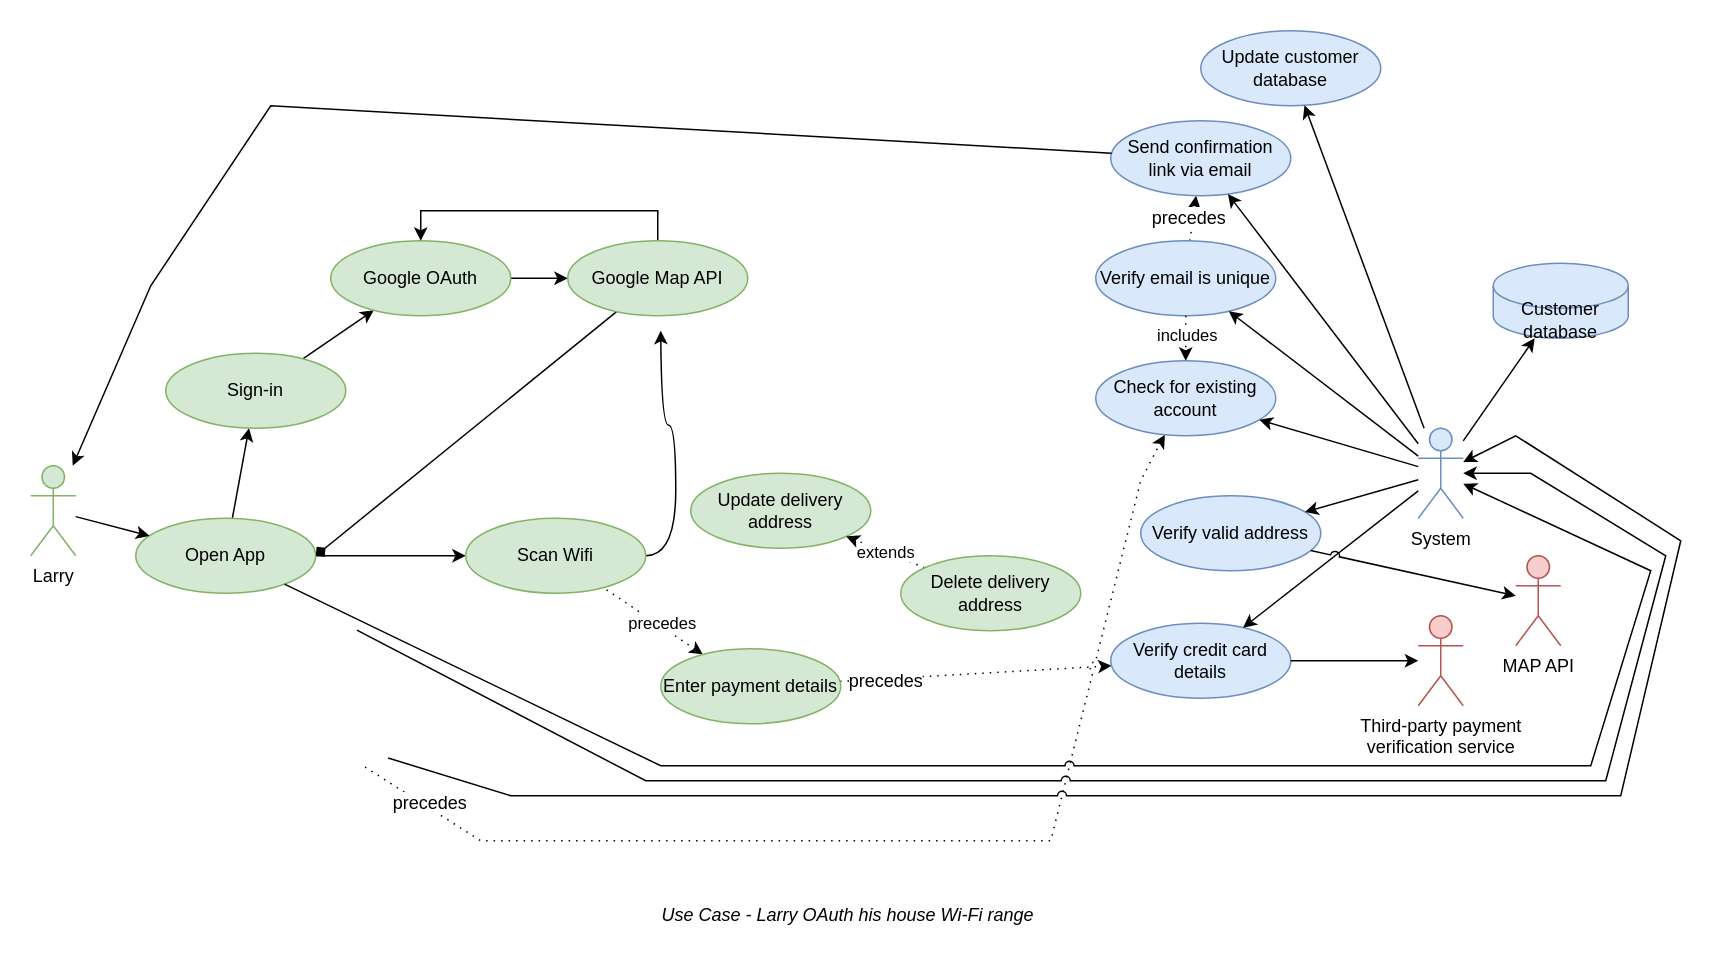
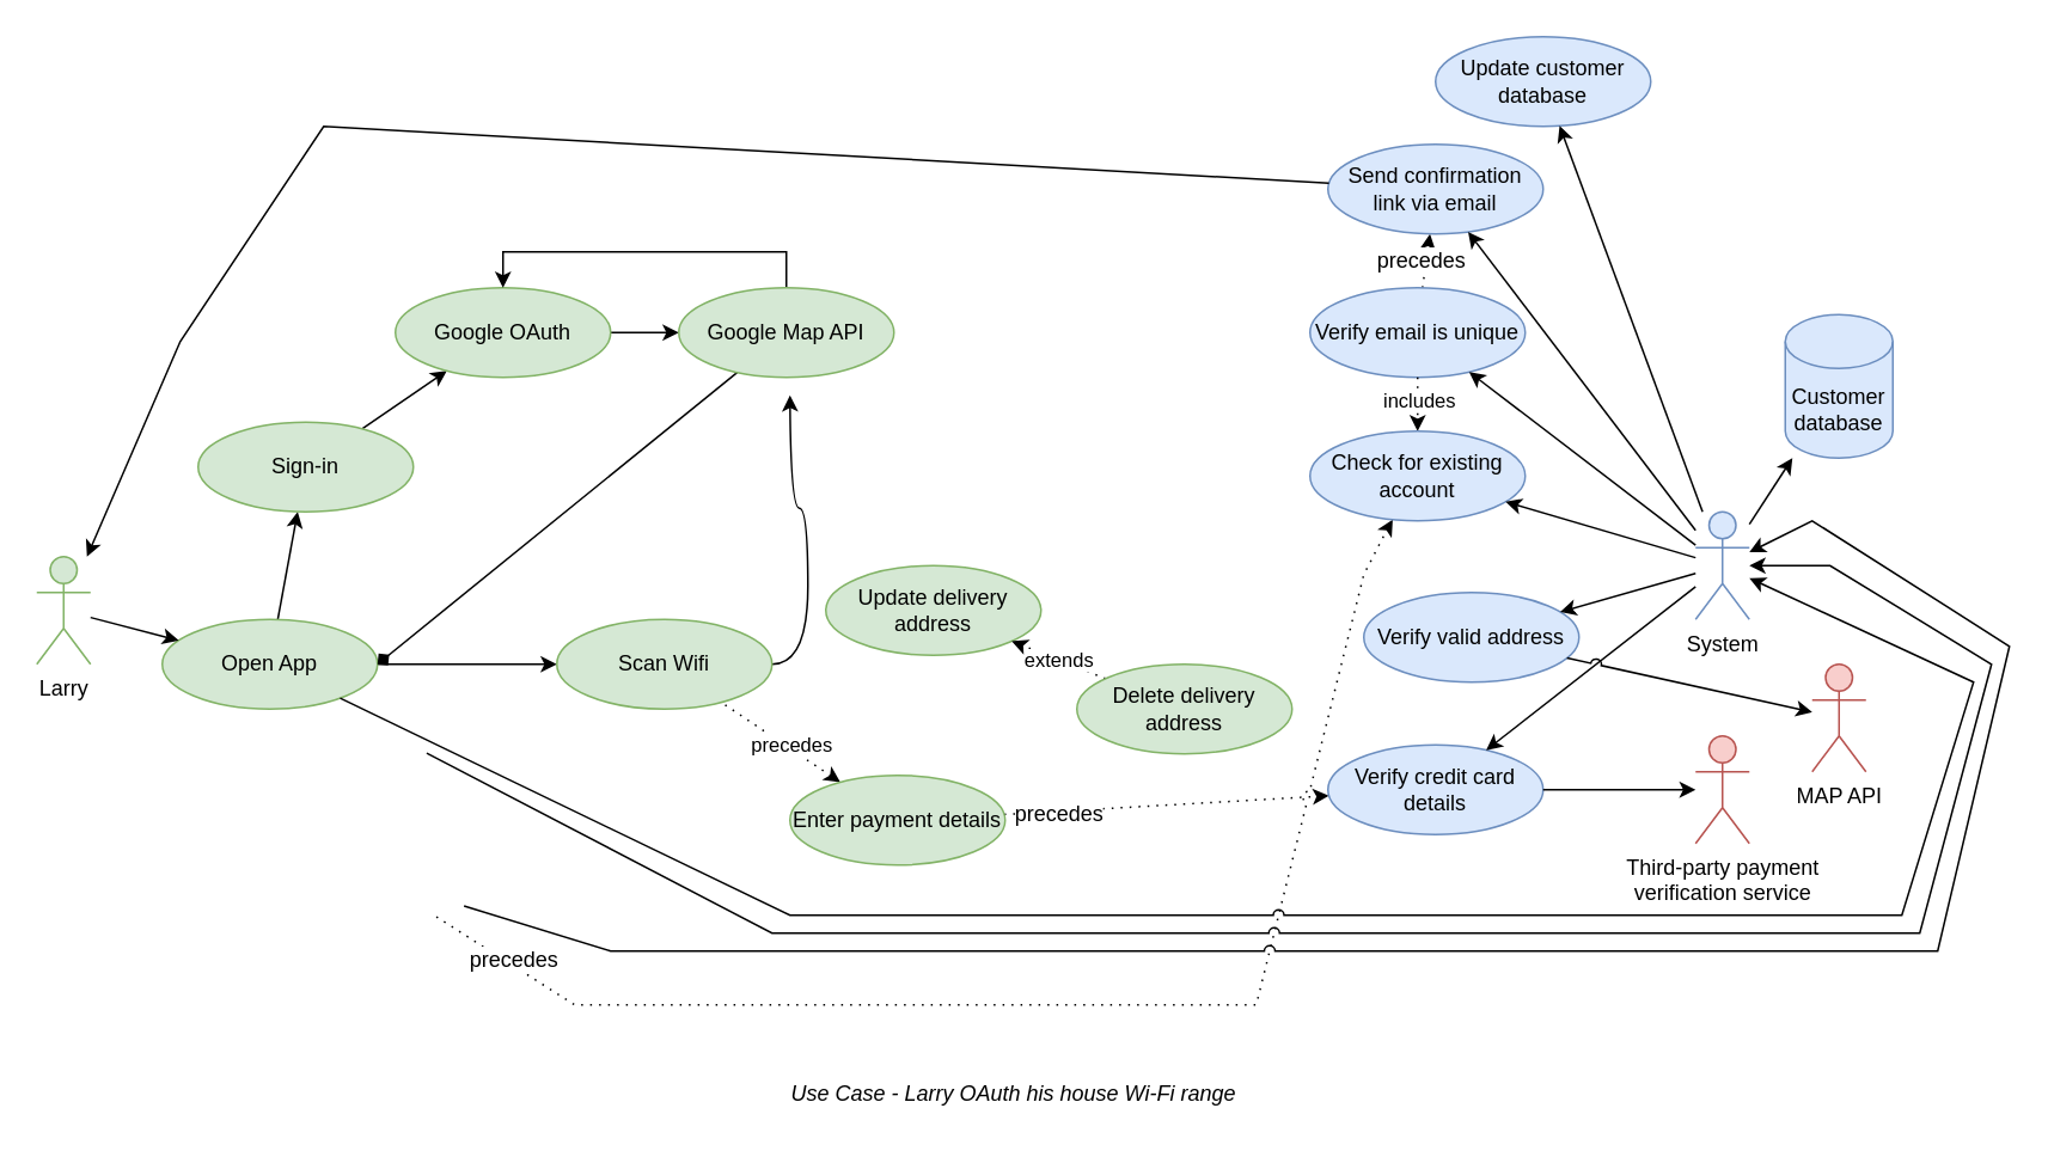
  <mxCell id="0" />
  <mxCell id="1" parent="0" />
  <mxCell id="2" value="Larry" style="shape=umlActor;verticalLabelPosition=bottom;verticalAlign=top;html=1;fontFamily=Helvetica;fontSize=12;align=center;strokeColor=#82b366;strokeWidth=1;fillColor=#d5e8d4;" parent="1" vertex="1"><mxGeometry x="20" y="310" width="30" height="60" as="geometry" /></mxCell>
  <mxCell id="3" value="" style="rounded=0;orthogonalLoop=1;jettySize=auto;html=1;" edge="1" parent="1" source="5" target="50"><mxGeometry relative="1" as="geometry" /></mxCell>
  <mxCell id="4" value="" style="edgeStyle=orthogonalEdgeStyle;rounded=0;orthogonalLoop=1;jettySize=auto;html=1;" edge="1" parent="1" source="5" target="11"><mxGeometry relative="1" as="geometry" /></mxCell>
  <mxCell id="5" value="Open App" style="ellipse;whiteSpace=wrap;html=1;rounded=1;strokeWidth=1;fontSize=12;fillColor=#d5e8d4;strokeColor=#82b366;" parent="1" vertex="1"><mxGeometry x="90" y="345" width="120" height="50" as="geometry" /></mxCell>
  <mxCell id="6" value="Update delivery address" style="ellipse;whiteSpace=wrap;html=1;rounded=1;strokeWidth=1;fontSize=12;fillColor=#d5e8d4;strokeColor=#82b366;" parent="1" vertex="1"><mxGeometry x="460" y="315" width="120" height="50" as="geometry" /></mxCell>
  <mxCell id="7" style="edgeStyle=none;rounded=0;jumpStyle=arc;orthogonalLoop=1;jettySize=auto;html=1;dashed=1;dashPattern=1 4;fontSize=12;fontColor=#000000;" parent="1" source="9" target="6" edge="1"><mxGeometry relative="1" as="geometry" /></mxCell>
  <mxCell id="8" value="extends" style="edgeLabel;html=1;align=center;verticalAlign=middle;resizable=0;points=[];" parent="7" vertex="1" connectable="0"><mxGeometry x="-0.012" relative="1" as="geometry"><mxPoint as="offset" /></mxGeometry></mxCell>
  <mxCell id="9" value="Delete delivery address" style="ellipse;whiteSpace=wrap;html=1;rounded=1;strokeWidth=1;fontSize=12;fillColor=#d5e8d4;strokeColor=#82b366;" parent="1" vertex="1"><mxGeometry x="600" y="370" width="120" height="50" as="geometry" /></mxCell>
  <mxCell id="10" style="edgeStyle=orthogonalEdgeStyle;rounded=0;orthogonalLoop=1;jettySize=auto;html=1;elbow=vertical;curved=1;" edge="1" parent="1" source="11"><mxGeometry relative="1" as="geometry"><mxPoint x="440" y="220" as="targetPoint" /></mxGeometry></mxCell>
  <mxCell id="11" value="Scan Wifi" style="ellipse;whiteSpace=wrap;html=1;rounded=1;strokeWidth=1;fontSize=12;fillColor=#d5e8d4;strokeColor=#82b366;" parent="1" vertex="1"><mxGeometry x="310" y="345" width="120" height="50" as="geometry" /></mxCell>
  <mxCell id="12" style="edgeStyle=none;rounded=0;orthogonalLoop=1;jettySize=auto;html=1;fontSize=12;fontColor=#000000;dashed=1;dashPattern=1 4;startArrow=classic;startFill=1;endArrow=none;endFill=0;" parent="1" source="16" target="11" edge="1"><mxGeometry relative="1" as="geometry" /></mxCell>
  <mxCell id="13" value="precedes" style="edgeLabel;html=1;align=center;verticalAlign=middle;resizable=0;points=[];" parent="12" vertex="1" connectable="0"><mxGeometry x="-0.135" y="-2" relative="1" as="geometry"><mxPoint as="offset" /></mxGeometry></mxCell>
  <mxCell id="14" style="edgeStyle=none;rounded=0;jumpStyle=arc;orthogonalLoop=1;jettySize=auto;html=1;dashed=1;dashPattern=1 4;fontSize=12;fontColor=#000000;" parent="1" source="16" target="17" edge="1"><mxGeometry relative="1" as="geometry" /></mxCell>
  <mxCell id="15" value="precedes" style="edgeLabel;html=1;align=center;verticalAlign=middle;resizable=0;points=[];fontSize=12;" parent="14" vertex="1" connectable="0"><mxGeometry x="-0.664" y="-1" relative="1" as="geometry"><mxPoint as="offset" /></mxGeometry></mxCell>
  <mxCell id="16" value="Enter payment details" style="ellipse;whiteSpace=wrap;html=1;rounded=1;strokeWidth=1;fontSize=12;fillColor=#d5e8d4;strokeColor=#82b366;" parent="1" vertex="1"><mxGeometry x="440" y="432" width="120" height="50" as="geometry" /></mxCell>
  <mxCell id="17" value="Verify credit card details" style="ellipse;whiteSpace=wrap;html=1;rounded=1;strokeWidth=1;fontSize=12;fillColor=#dae8fc;strokeColor=#6c8ebf;" parent="1" vertex="1"><mxGeometry x="740" y="415" width="120" height="50" as="geometry" /></mxCell>
  <mxCell id="18" style="edgeStyle=none;rounded=0;jumpStyle=arc;orthogonalLoop=1;jettySize=auto;html=1;dashed=1;dashPattern=1 4;startArrow=none;startFill=0;endArrow=classic;endFill=1;fontSize=12;fontColor=#000000;" parent="1" source="20" target="21" edge="1"><mxGeometry relative="1" as="geometry" /></mxCell>
  <mxCell id="19" value="precedes" style="edgeLabel;html=1;align=center;verticalAlign=middle;resizable=0;points=[];fontSize=12;" parent="18" vertex="1" connectable="0"><mxGeometry x="-0.026" y="3" relative="1" as="geometry"><mxPoint as="offset" /></mxGeometry></mxCell>
  <mxCell id="20" value="Verify email is unique" style="ellipse;whiteSpace=wrap;html=1;rounded=1;strokeWidth=1;fontSize=12;fillColor=#dae8fc;strokeColor=#6c8ebf;" parent="1" vertex="1"><mxGeometry x="730" y="160" width="120" height="50" as="geometry" /></mxCell>
  <mxCell id="21" value="Send confirmation link via email" style="ellipse;whiteSpace=wrap;html=1;rounded=1;strokeWidth=1;fontSize=12;fillColor=#dae8fc;strokeColor=#6c8ebf;" parent="1" vertex="1"><mxGeometry x="740" y="80" width="120" height="50" as="geometry" /></mxCell>
- <mxCell id="22" value="Customer database" style="shape=cylinder3;whiteSpace=wrap;html=1;boundedLbl=1;backgroundOutline=1;size=15;rounded=1;strokeWidth=1;fillColor=#dae8fc;strokeColor=#6c8ebf;" parent="1" vertex="1"><mxGeometry x="995" y="175" width="90" height="50" as="geometry" /></mxCell>
+ <mxCell id="22" value="Customer database" style="shape=cylinder3;whiteSpace=wrap;html=1;boundedLbl=1;backgroundOutline=1;size=15;rounded=1;strokeWidth=1;fillColor=#dae8fc;strokeColor=#6c8ebf;" parent="1" vertex="1"><mxGeometry x="995" y="175" width="60" height="80" as="geometry" /></mxCell>
  <mxCell id="23" style="edgeStyle=none;rounded=0;orthogonalLoop=1;jettySize=auto;html=1;exitX=0;exitY=1;exitDx=0;exitDy=-15;exitPerimeter=0;dashed=1;dashPattern=1 4;fontSize=12;fontColor=#000000;" parent="1" source="22" target="22" edge="1"><mxGeometry relative="1" as="geometry" /></mxCell>
  <mxCell id="24" value="System" style="shape=umlActor;verticalLabelPosition=bottom;verticalAlign=top;html=1;outlineConnect=0;rounded=1;strokeWidth=1;fillColor=#dae8fc;strokeColor=#6c8ebf;" parent="1" vertex="1"><mxGeometry x="945" y="285" width="30" height="60" as="geometry" /></mxCell>
  <mxCell id="25" style="edgeStyle=none;rounded=0;jumpStyle=arc;orthogonalLoop=1;jettySize=auto;html=1;dashed=1;dashPattern=1 4;fontSize=12;fontColor=#000000;" parent="1" target="32" edge="1"><mxGeometry relative="1" as="geometry"><Array as="points"><mxPoint x="320" y="560" /><mxPoint x="700" y="560" /><mxPoint x="760" y="320" /><mxPoint x="770" y="300" /></Array><mxPoint x="242.867" y="510.915" as="sourcePoint" /></mxGeometry></mxCell>
  <mxCell id="26" value="precedes" style="edgeLabel;html=1;align=center;verticalAlign=middle;resizable=0;points=[];fontSize=12;" parent="25" vertex="1" connectable="0"><mxGeometry x="-0.87" y="3" relative="1" as="geometry"><mxPoint as="offset" /></mxGeometry></mxCell>
  <mxCell id="27" value="Third-party payment &lt;br&gt;verification service" style="shape=umlActor;verticalLabelPosition=bottom;verticalAlign=top;html=1;outlineConnect=0;rounded=1;strokeWidth=1;fillColor=#f8cecc;strokeColor=#b85450;" parent="1" vertex="1"><mxGeometry x="945" y="410" width="30" height="60" as="geometry" /></mxCell>
  <mxCell id="28" style="edgeStyle=none;rounded=0;jumpStyle=arc;orthogonalLoop=1;jettySize=auto;html=1;fontSize=12;fontColor=#000000;dashed=1;dashPattern=1 4;" parent="1" source="20" target="32" edge="1"><mxGeometry relative="1" as="geometry" /></mxCell>
  <mxCell id="29" value="includes" style="edgeLabel;html=1;align=center;verticalAlign=middle;resizable=0;points=[];" parent="28" vertex="1" connectable="0"><mxGeometry x="-0.192" y="1" relative="1" as="geometry"><mxPoint x="-1" as="offset" /></mxGeometry></mxCell>
  <mxCell id="30" value="Verify valid address" style="ellipse;whiteSpace=wrap;html=1;rounded=1;strokeWidth=1;fontSize=12;fillColor=#dae8fc;strokeColor=#6c8ebf;" parent="1" vertex="1"><mxGeometry x="760" y="330" width="120" height="50" as="geometry" /></mxCell>
  <mxCell id="31" value="MAP API" style="shape=umlActor;verticalLabelPosition=bottom;verticalAlign=top;html=1;outlineConnect=0;rounded=1;strokeWidth=1;fillColor=#f8cecc;strokeColor=#b85450;" parent="1" vertex="1"><mxGeometry x="1010" y="370" width="30" height="60" as="geometry" /></mxCell>
  <mxCell id="32" value="Check for existing account" style="ellipse;whiteSpace=wrap;html=1;rounded=1;strokeWidth=1;fontSize=12;fillColor=#dae8fc;strokeColor=#6c8ebf;" parent="1" vertex="1"><mxGeometry x="730" y="240" width="120" height="50" as="geometry" /></mxCell>
  <mxCell id="33" value="Update customer database" style="ellipse;whiteSpace=wrap;html=1;rounded=1;strokeWidth=1;fontSize=12;fillColor=#dae8fc;strokeColor=#6c8ebf;" parent="1" vertex="1"><mxGeometry x="800" y="20" width="120" height="50" as="geometry" /></mxCell>
  <mxCell id="34" style="edgeStyle=none;rounded=0;orthogonalLoop=1;jettySize=auto;html=1;fontSize=12;fontColor=#000000;" parent="1" source="2" target="5" edge="1"><mxGeometry relative="1" as="geometry" /></mxCell>
  <mxCell id="35" style="edgeStyle=none;rounded=0;jumpStyle=arc;orthogonalLoop=1;jettySize=auto;html=1;fontSize=12;fontColor=#000000;" parent="1" source="5" target="24" edge="1"><mxGeometry relative="1" as="geometry"><Array as="points"><mxPoint x="440" y="510" /><mxPoint x="1060" y="510" /><mxPoint x="1100" y="380" /></Array></mxGeometry></mxCell>
  <mxCell id="36" style="edgeStyle=none;rounded=0;orthogonalLoop=1;jettySize=auto;html=1;fontSize=12;fontColor=#000000;" parent="1" source="17" target="27" edge="1"><mxGeometry relative="1" as="geometry" /></mxCell>
  <mxCell id="37" style="edgeStyle=none;rounded=0;jumpStyle=arc;orthogonalLoop=1;jettySize=auto;html=1;fontSize=12;fontColor=#000000;" parent="1" source="21" target="2" edge="1"><mxGeometry relative="1" as="geometry"><Array as="points"><mxPoint x="180" y="70" /><mxPoint x="100" y="190" /></Array></mxGeometry></mxCell>
  <mxCell id="38" style="edgeStyle=none;rounded=0;orthogonalLoop=1;jettySize=auto;html=1;fontSize=12;fontColor=#000000;" parent="1" source="24" target="17" edge="1"><mxGeometry relative="1" as="geometry" /></mxCell>
  <mxCell id="39" style="edgeStyle=none;rounded=0;orthogonalLoop=1;jettySize=auto;html=1;fontSize=12;fontColor=#000000;" parent="1" source="24" target="20" edge="1"><mxGeometry relative="1" as="geometry" /></mxCell>
  <mxCell id="40" style="edgeStyle=none;rounded=0;orthogonalLoop=1;jettySize=auto;html=1;fontSize=12;fontColor=#000000;" parent="1" source="24" target="22" edge="1"><mxGeometry relative="1" as="geometry" /></mxCell>
  <mxCell id="41" style="edgeStyle=none;rounded=0;orthogonalLoop=1;jettySize=auto;html=1;fontSize=12;fontColor=#000000;" parent="1" source="24" target="21" edge="1"><mxGeometry relative="1" as="geometry" /></mxCell>
  <mxCell id="42" style="edgeStyle=none;rounded=0;orthogonalLoop=1;jettySize=auto;html=1;fontSize=12;fontColor=#000000;" parent="1" source="24" target="30" edge="1"><mxGeometry relative="1" as="geometry" /></mxCell>
  <mxCell id="43" style="edgeStyle=none;rounded=0;jumpStyle=arc;orthogonalLoop=1;jettySize=auto;html=1;fontSize=12;fontColor=#000000;" parent="1" source="24" target="32" edge="1"><mxGeometry relative="1" as="geometry" /></mxCell>
  <mxCell id="44" style="edgeStyle=none;rounded=0;jumpStyle=arc;orthogonalLoop=1;jettySize=auto;html=1;fontSize=12;fontColor=#000000;" parent="1" source="24" target="33" edge="1"><mxGeometry relative="1" as="geometry" /></mxCell>
  <mxCell id="45" style="edgeStyle=none;rounded=0;jumpStyle=arc;orthogonalLoop=1;jettySize=auto;html=1;fontSize=12;fontColor=#000000;" parent="1" target="24" edge="1"><mxGeometry relative="1" as="geometry"><Array as="points"><mxPoint x="340" y="530" /><mxPoint x="1080" y="530" /><mxPoint x="1120" y="360" /><mxPoint x="1010" y="290" /></Array><mxPoint x="258.266" y="504.851" as="sourcePoint" /></mxGeometry></mxCell>
  <mxCell id="46" style="edgeStyle=none;rounded=0;jumpStyle=arc;orthogonalLoop=1;jettySize=auto;html=1;startArrow=none;startFill=0;endArrow=classic;endFill=1;fontSize=12;fontColor=#000000;" parent="1" target="24" edge="1"><mxGeometry relative="1" as="geometry"><Array as="points"><mxPoint x="430" y="520" /><mxPoint x="1070" y="520" /><mxPoint x="1110" y="370" /><mxPoint x="1020" y="315" /></Array><mxPoint x="237.442" y="419.535" as="sourcePoint" /></mxGeometry></mxCell>
  <mxCell id="47" style="edgeStyle=none;rounded=0;orthogonalLoop=1;jettySize=auto;html=1;fontSize=12;fontColor=#000000;jumpStyle=arc;" parent="1" source="30" target="31" edge="1"><mxGeometry relative="1" as="geometry" /></mxCell>
  <mxCell id="48" value="Use Case - Larry OAuth his house Wi-Fi range" style="text;html=1;strokeColor=none;fillColor=none;align=center;verticalAlign=middle;whiteSpace=wrap;rounded=0;fontSize=12;fontStyle=2" parent="1" vertex="1"><mxGeometry x="370" y="600" width="390" height="20" as="geometry" /></mxCell>
  <mxCell id="49" value="" style="rounded=0;orthogonalLoop=1;jettySize=auto;html=1;" edge="1" parent="1" source="50" target="52"><mxGeometry relative="1" as="geometry" /></mxCell>
  <mxCell id="50" value="Sign-in" style="ellipse;whiteSpace=wrap;html=1;rounded=1;strokeWidth=1;fontSize=12;fillColor=#d5e8d4;strokeColor=#82b366;" vertex="1" parent="1"><mxGeometry x="110" y="235" width="120" height="50" as="geometry" /></mxCell>
  <mxCell id="51" value="" style="edgeStyle=orthogonalEdgeStyle;rounded=0;orthogonalLoop=1;jettySize=auto;html=1;" edge="1" parent="1" source="52" target="55"><mxGeometry relative="1" as="geometry" /></mxCell>
  <mxCell id="52" value="Google OAuth" style="ellipse;whiteSpace=wrap;html=1;rounded=1;strokeWidth=1;fontSize=12;fillColor=#d5e8d4;strokeColor=#82b366;" vertex="1" parent="1"><mxGeometry x="220" y="160" width="120" height="50" as="geometry" /></mxCell>
  <mxCell id="53" style="rounded=0;orthogonalLoop=1;jettySize=auto;html=1;entryX=1;entryY=0.5;entryDx=0;entryDy=0;endArrow=diamond;" edge="1" parent="1" source="55" target="5"><mxGeometry relative="1" as="geometry" /></mxCell>
  <mxCell id="54" style="edgeStyle=orthogonalEdgeStyle;rounded=0;orthogonalLoop=1;jettySize=auto;html=1;entryX=0.5;entryY=0;entryDx=0;entryDy=0;" edge="1" parent="1" source="55" target="52"><mxGeometry relative="1" as="geometry"><Array as="points"><mxPoint x="438" y="140" /><mxPoint x="280" y="140" /></Array></mxGeometry></mxCell>
  <mxCell id="55" value="Google Map API" style="ellipse;whiteSpace=wrap;html=1;rounded=1;strokeWidth=1;fontSize=12;fillColor=#d5e8d4;strokeColor=#82b366;" vertex="1" parent="1"><mxGeometry x="378" y="160" width="120" height="50" as="geometry" /></mxCell>
